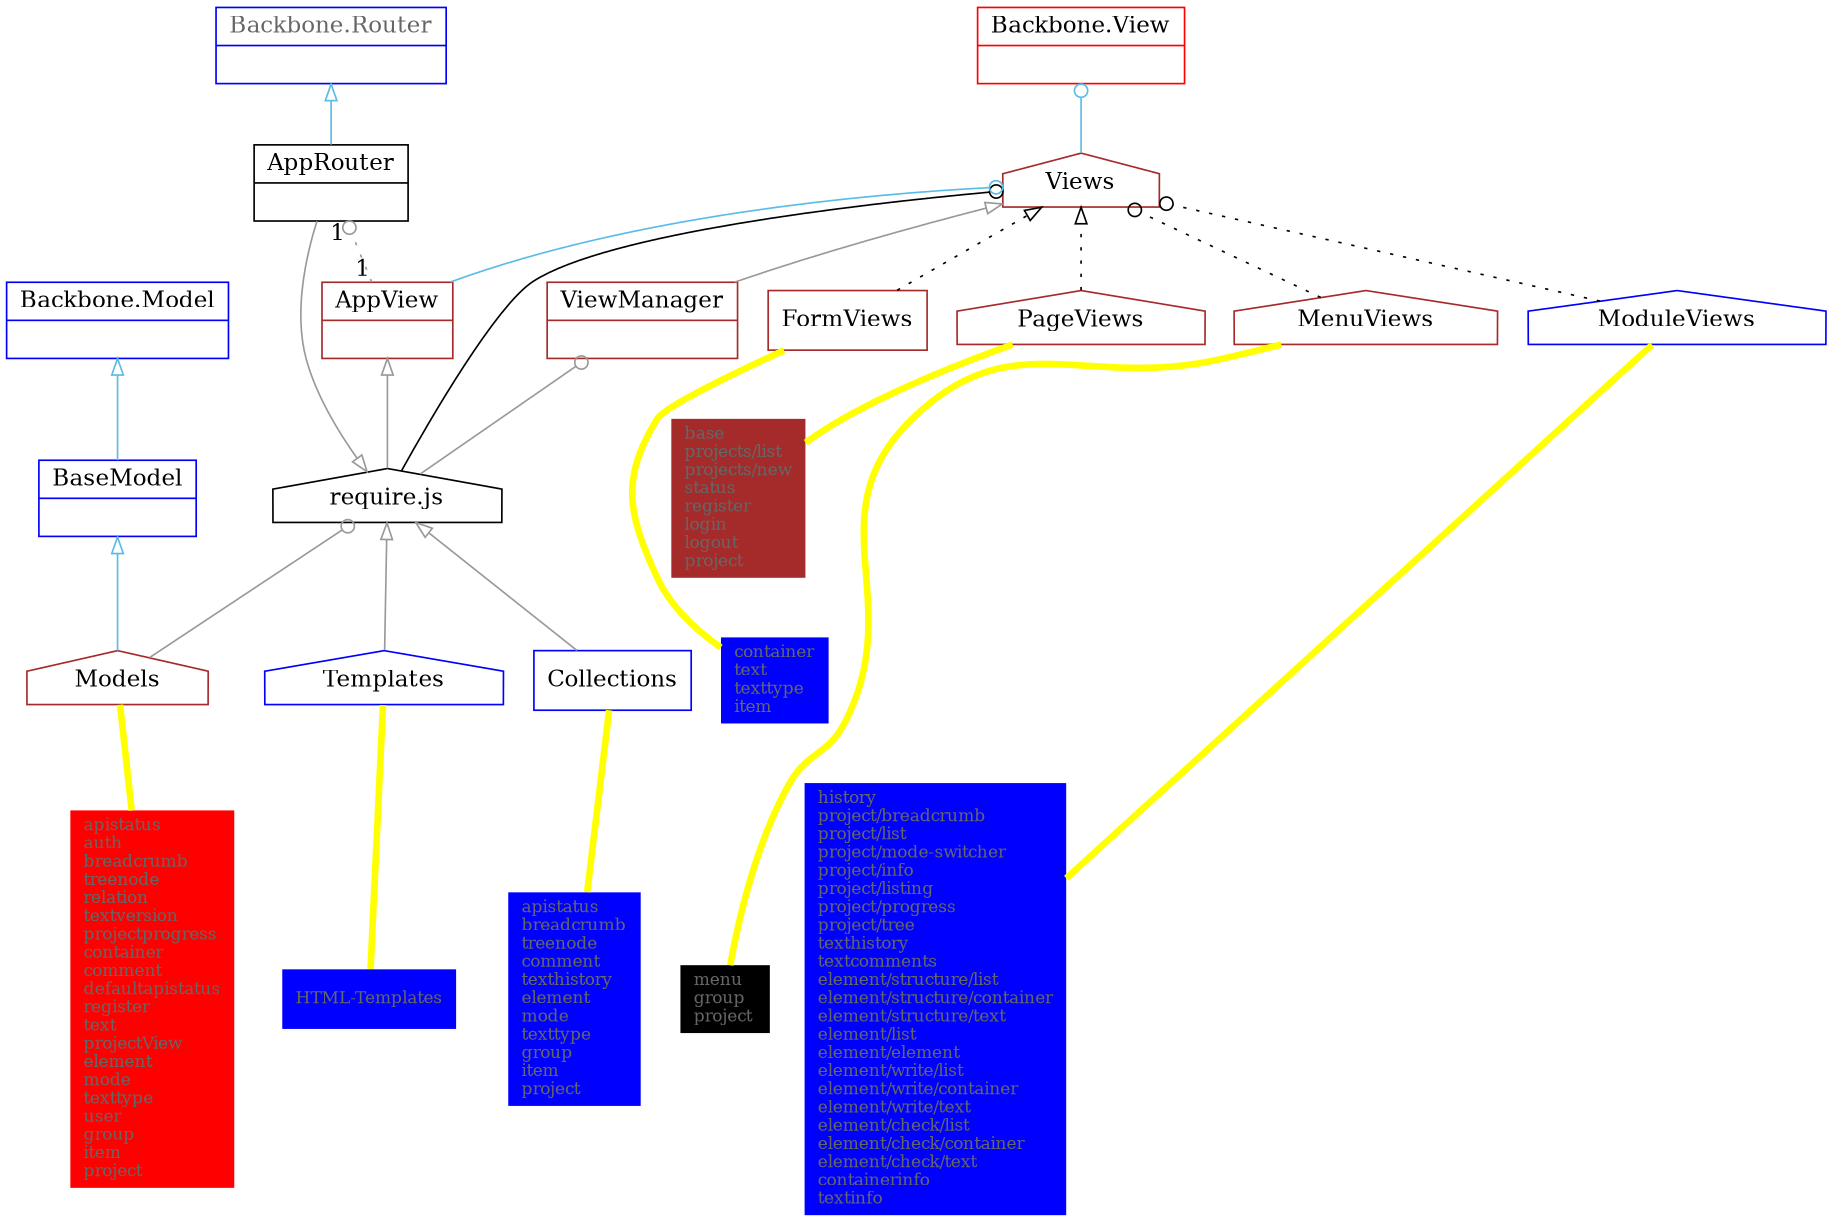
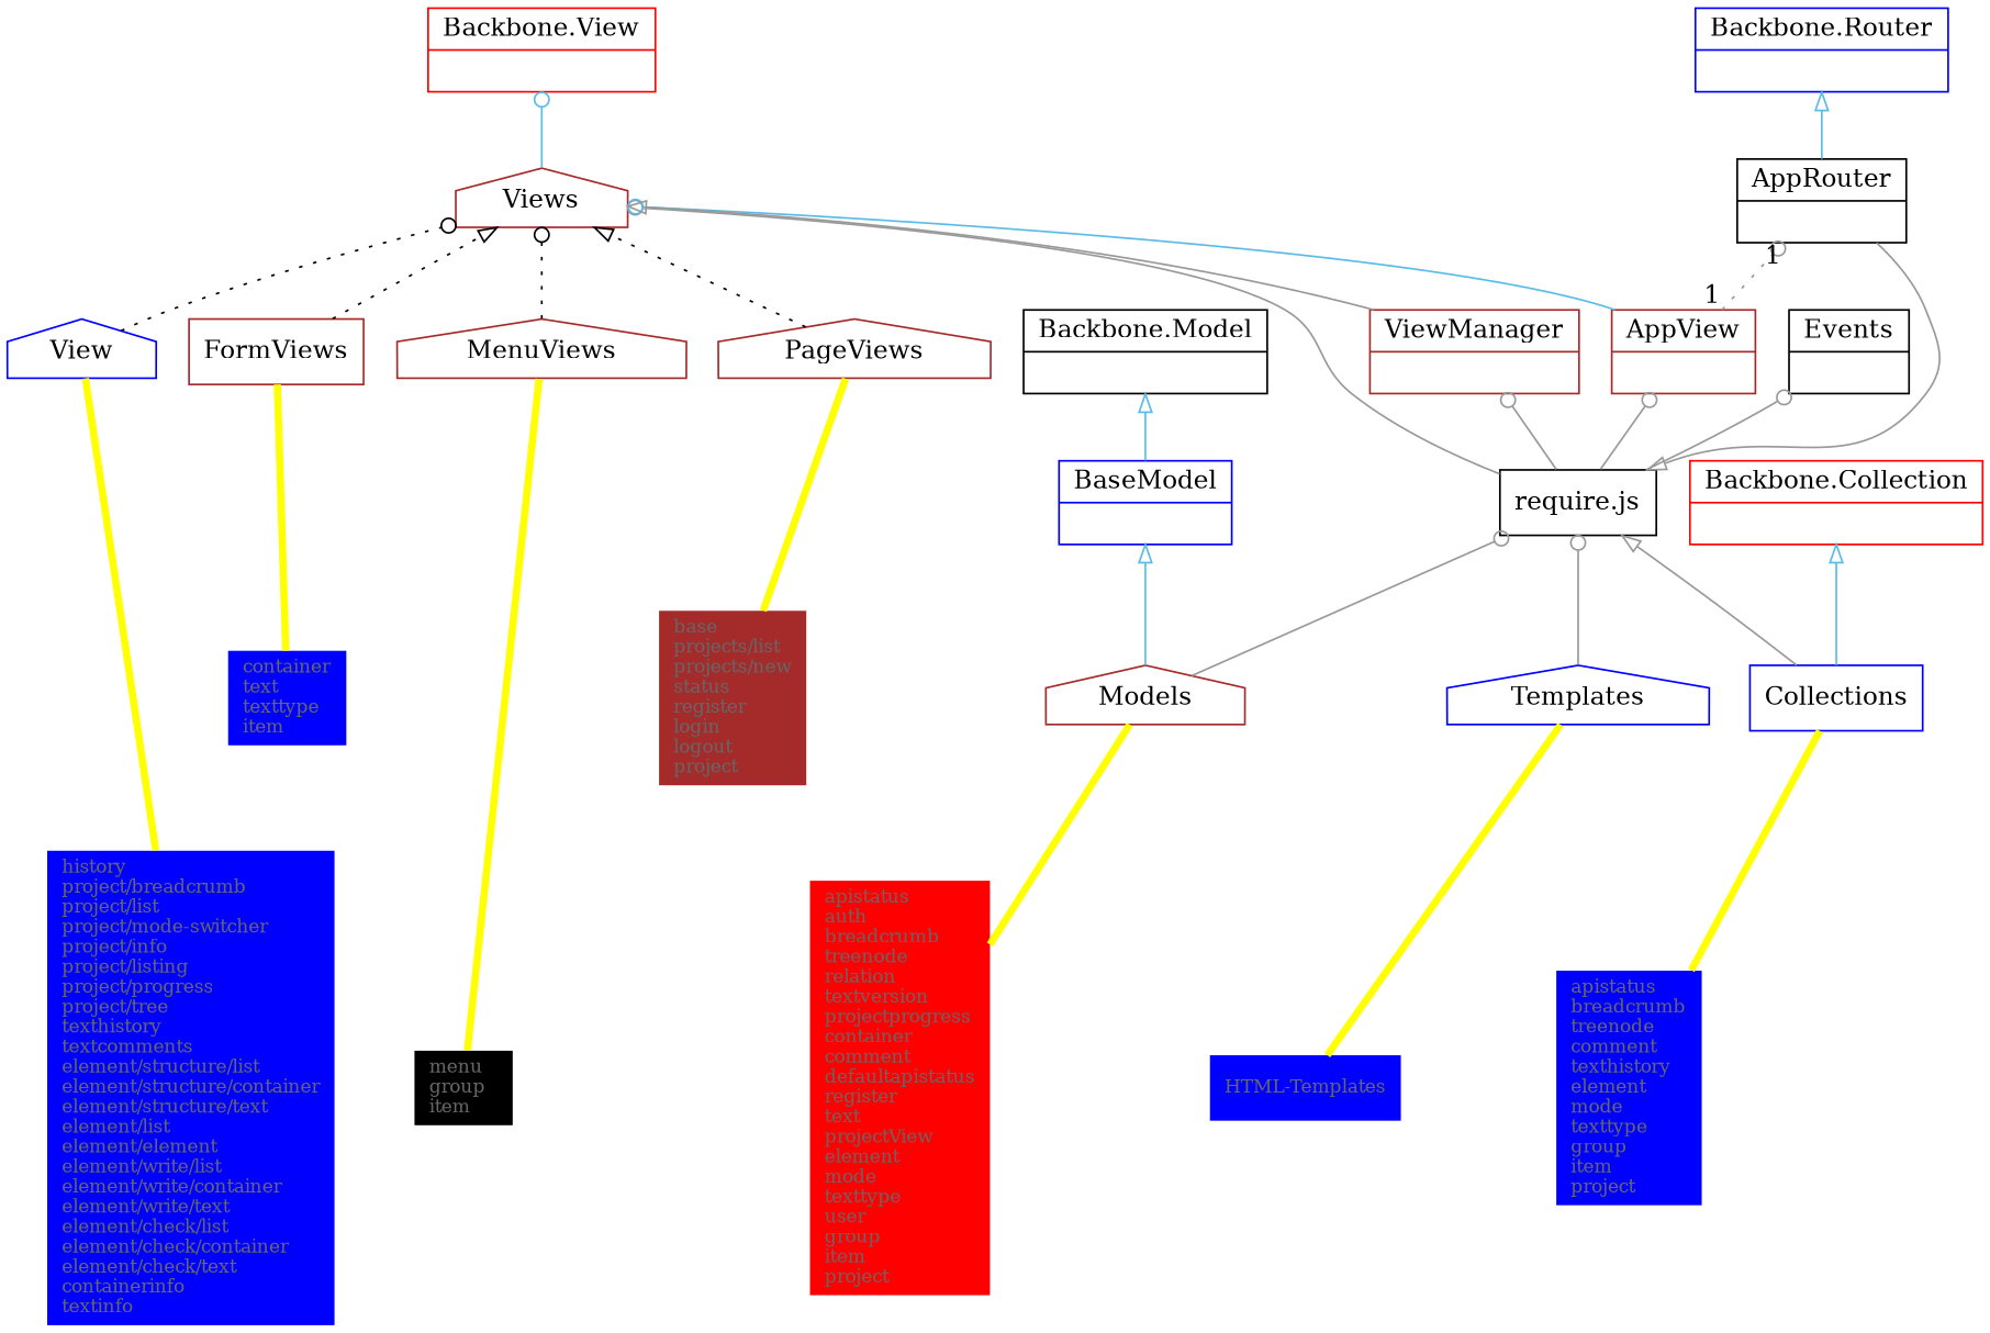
  digraph {
    rankdir=BT
    node [color=blue shape=record]
    edge [arrowhead=odot color="#999999" headport=none style=solid tailport=none arrowtail=none fontcolor="#5abbe6"]
-   n1 [color=black label="require.js" shape=house]
+   n1 [color=black label="require.js" shape=box]
    n2 [color=brown label=Views shape=house]
    n3 [color=brown label="{AppView|}"]
    n4 [color=brown label="{ViewManager|}"]
+   n5 [color=black label="{Events|}"]
    n6 [color=red label="{Backbone.View|}"]
    n7 [color=black label="{AppRouter|}"]
    n8 [label=Templates shape=house]
    n9 [color=brown label=Models shape=house]
    n10 [label="{BaseModel|}"]
-   n11 [label="{Backbone.Model|}"]
+   n11 [color=black label="{Backbone.Model|}"]
    n12 [label=Collections shape=box]
-   ModuleViews [shape=house]
+   n13 [color=red label="{Backbone.Collection|}"]
+   ModuleViews [shape=house label=View]
    FormViews [color=brown shape=box]
    MenuViews [color=brown shape=house]
    PageViews [color=brown shape=house]
-   n18 [label="{Backbone.Router|}" fontcolor="#666666"]
+   n18 [label="{Backbone.Router|}"]
    n19 [fontcolor="#666666" fontsize=10 label="apistatus\lbreadcrumb\ltreenode\lcomment\ltexthistory\lelement\lmode\ltexttype\lgroup\litem\lproject\l" shape=none style=filled]
    n20 [color=red fontcolor="#666666" fontsize=10 label="apistatus\lauth\lbreadcrumb\ltreenode\lrelation\ltextversion\lprojectprogress\lcontainer\lcomment\ldefaultapistatus\lregister\ltext\lprojectView\lelement\lmode\ltexttype\luser\lgroup\litem\lproject\l" shape=none style=filled]
    n21 [fontcolor="#666666" fontsize=10 label="history\lproject/breadcrumb\lproject/list\lproject/mode-switcher\lproject/info\lproject/listing\lproject/progress\lproject/tree\ltexthistory\ltextcomments\lelement/structure/list\lelement/structure/container\lelement/structure/text\lelement/list\lelement/element\lelement/write/list\lelement/write/container\lelement/write/text\lelement/check/list\lelement/check/container\lelement/check/text\lcontainerinfo\ltextinfo\l" shape=none style=filled]
    n22 [fontcolor="#666666" fontsize=10 label="container\ltext\ltexttype\litem\l" shape=none style=filled]
-   n23 [color=black fontcolor="#666666" fontsize=10 label="menu\lgroup\lproject\l" shape=none style=filled]
+   n23 [color=black fontcolor="#666666" fontsize=10 label="menu\lgroup\litem\l" shape=none style=filled]
    n24 [color=brown fontcolor="#666666" fontsize=10 label="base\lprojects/list\lprojects/new\lstatus\lregister\llogin\llogout\lproject\l" shape=none style=filled]
    n25 [fontcolor="#666666" fontsize=10 label="HTML-Templates" shape=none style=filled]
-   n1 -> n2 [color=black arrowtail="" fontcolor=""]
-   n1 -> n3 [arrowhead=onormal arrowtail="" fontcolor=""]
+   n1 -> n2 [arrowtail="" fontcolor=""]
+   n1 -> n3 [arrowtail="" fontcolor=""]
    n1 -> n4 [arrowtail="" fontcolor=""]
+   n1 -> n5 [arrowtail="" fontcolor=""]
    n2 -> n6 [color="#5abbe6" weight=10]
    n3 -> n2 [color="#5abbe6" weight=10]
    n3 -> n7 [headlabel=1 style=dotted taillabel=1 arrowtail="" fontcolor=""]
    n4 -> n2 [arrowhead=onormal arrowtail="" fontcolor=""]
    n7 -> n1 [arrowhead=onormal arrowtail="" fontcolor=""]
    n7 -> n18 [arrowhead=onormal color="#5abbe6" weight=10]
-   n8 -> n1 [arrowhead=onormal arrowtail="" fontcolor=""]
+   n8 -> n1 [arrowtail="" fontcolor=""]
    n9 -> n1 [arrowtail="" fontcolor=""]
    n9 -> n10 [arrowhead=onormal color="#5abbe6" weight=10]
    n10 -> n11 [arrowhead=onormal color="#5abbe6" weight=10]
    n12 -> n1 [arrowhead=onormal arrowtail="" fontcolor=""]
+   n12 -> n13 [arrowhead=onormal color="#5abbe6" weight=10]
    ModuleViews -> n2 [color=black style=dotted weight=10]
    FormViews -> n2 [arrowhead=onormal color=black style=dotted weight=10]
    MenuViews -> n2 [color=black style=dotted weight=10]
    PageViews -> n2 [arrowhead=onormal color=black style=dotted weight=10]
    n19 -> n12 [arrowhead=none color=yellow penwidth=4 weight=0]
    n20 -> n9 [arrowhead=none color=yellow penwidth=4 weight=0]
    n21 -> ModuleViews [arrowhead=none color=yellow penwidth=4 weight=0]
    n22 -> FormViews [arrowhead=none color=yellow penwidth=4 weight=0]
    n23 -> MenuViews [arrowhead=none color=yellow penwidth=4 weight=0]
    n24 -> PageViews [arrowhead=none color=yellow penwidth=4 weight=0]
    n25 -> n8 [arrowhead=none color=yellow penwidth=4 weight=0]
  }
